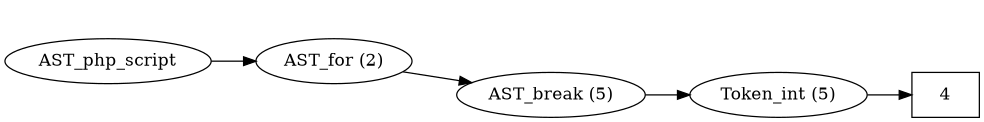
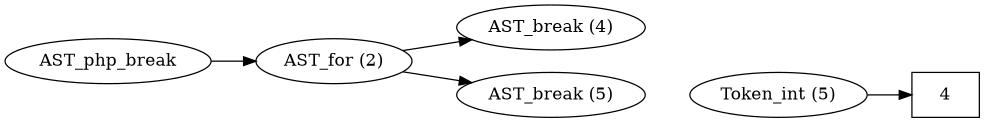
  digraph {
    rankdir=LR
-   n1 [label=AST_php_script]
+   n1 [label=AST_php_break]
    n2 [label="AST_for (2)"]
+   n3 [label="AST_break (4)"]
    n4 [label="AST_break (5)"]
    n5 [label="Token_int (5)"]
    n6 [label=4 shape=box]
    n1 -> n2
+   n2 -> n3
    n2 -> n4
-   n4 -> n5
    n5 -> n6
  }
